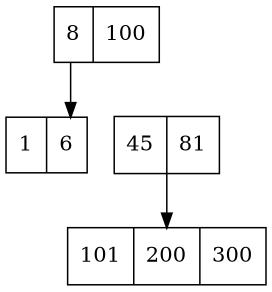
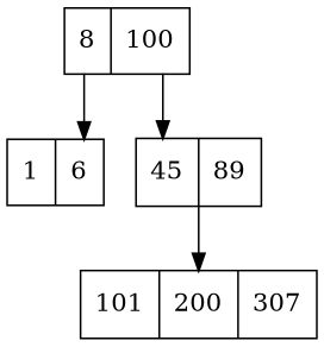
  digraph {
    concentrate=true
    fontname="DejaVu Serif"
    splines=ortho
    node [fontname="DejaVu Serif" shape=record]
    edge [fontname="DejaVu Serif"]
    n1 [label="{1}|{6}"]
-   n2 [label="{45}|{81}"]
-   n3 [label="{101}|{200}|{300}"]
+   n2 [label="{45}|{89}"]
+   n3 [label="{101}|{200}|{307}"]
    n4 [label="{8}|{100}"]
    n2 -> n3
    n4 -> n1
+   n4 -> n2
  }
